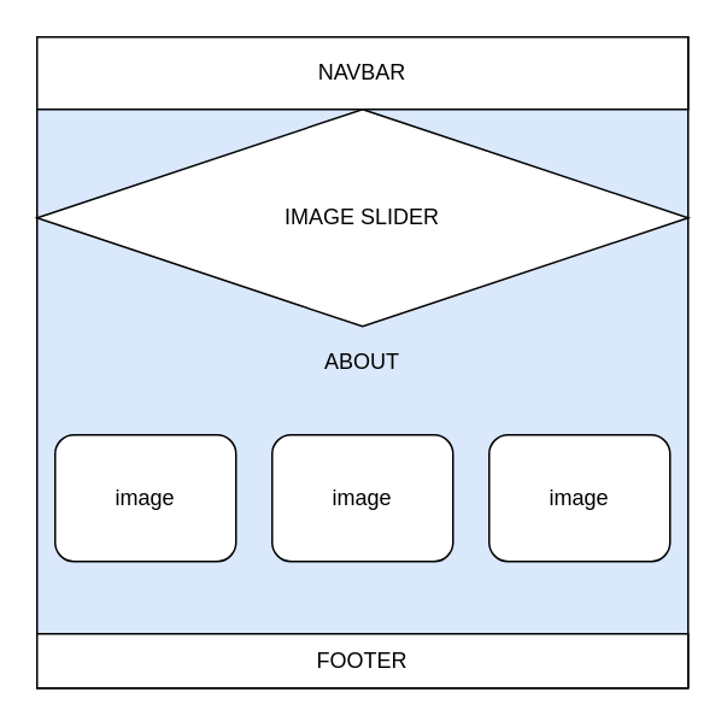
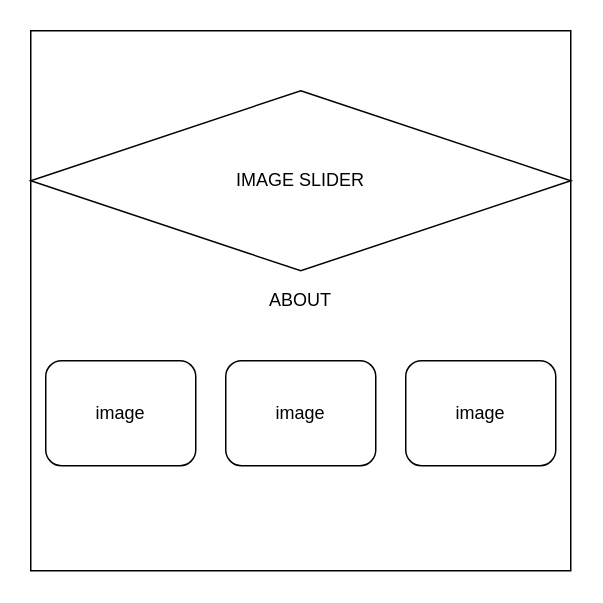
  <mxCell id="0" />
  <mxCell id="1" parent="0" />
- <mxCell id="2" value="ABOUT" style="whiteSpace=wrap;html=1;aspect=fixed;fillColor=#dae8fc;" vertex="1" parent="1"><mxGeometry x="20" y="20" width="360" height="360" as="geometry" /></mxCell>
- <mxCell id="3" value="NAVBAR" style="rounded=0;whiteSpace=wrap;html=1;" vertex="1" parent="1"><mxGeometry x="20" y="20" width="360" height="40" as="geometry" /></mxCell>
- <mxCell id="4" value="FOOTER" style="rounded=0;whiteSpace=wrap;html=1;" vertex="1" parent="1"><mxGeometry x="20" y="350" width="360" height="30" as="geometry" /></mxCell>
+ <mxCell id="2" value="ABOUT" style="whiteSpace=wrap;html=1;aspect=fixed;" vertex="1" parent="1"><mxGeometry x="20" y="20" width="360" height="360" as="geometry" /></mxCell>
  <mxCell id="5" value="IMAGE SLIDER" style="rhombus;whiteSpace=wrap;html=1;" vertex="1" parent="1"><mxGeometry x="20" y="60" width="360" height="120" as="geometry" /></mxCell>
  <mxCell id="6" value="image" style="rounded=1;whiteSpace=wrap;html=1;" vertex="1" parent="1"><mxGeometry x="30" y="240" width="100" height="70" as="geometry" /></mxCell>
  <mxCell id="7" value="image" style="rounded=1;whiteSpace=wrap;html=1;" vertex="1" parent="1"><mxGeometry x="150" y="240" width="100" height="70" as="geometry" /></mxCell>
  <mxCell id="8" value="image" style="rounded=1;whiteSpace=wrap;html=1;" vertex="1" parent="1"><mxGeometry x="270" y="240" width="100" height="70" as="geometry" /></mxCell>
